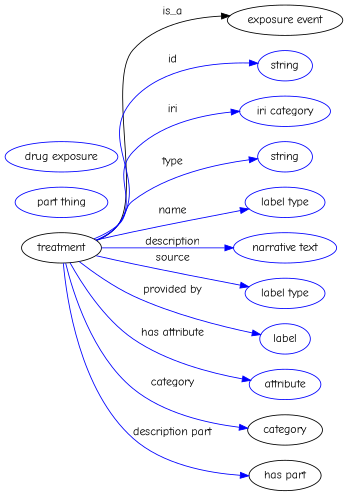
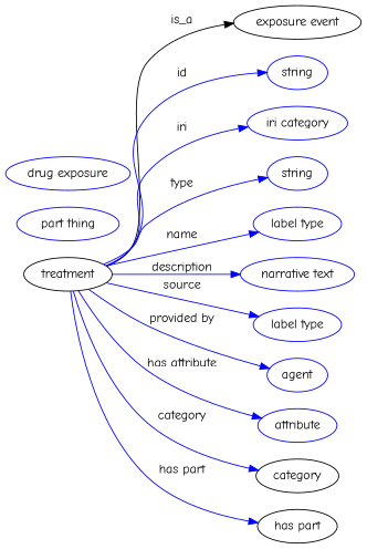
  digraph {
    fontname="Comic Neue"
    rankdir=LR
    node [fontname="Comic Neue" color=blue]
    edge [fontname="Comic Neue" color=blue style=solid]
    n1 [height=0.5 label=treatment width=1.2277 color=""]
    "exposure event" [height=0.5 width=1.7693 color=""]
    n3 [height=0.5 label=string width=0.84854]
    n4 [height=0.5 label="iri category" width=1.011]
    n5 [height=0.5 label=string width=0.84854]
    n6 [height=0.5 label="label type" width=1.2638]
    n7 [height=0.5 label="narrative text" width=1.6068]
    n8 [height=0.5 label="label type" width=1.2638]
-   n9 [height=0.5 label=label width=0.83048]
+   n9 [height=0.5 label=agent width=0.83048]
    n10 [height=0.5 label=attribute width=1.1193]
    category [height=0.5 width=1.1374 color=""]
    "has part" [height=0.5 width=1.0652 color=""]
    n13 [height=0.5 label="part thing" width=1.5346]
    n14 [height=0.5 label="drug exposure" width=1.6971]
    n1 -> "exposure event" [label=is_a color="" style=""]
    n1 -> n3 [label=id]
    n1 -> n4 [label=iri]
    n1 -> n5 [label=type]
    n1 -> n6 [label=name]
    n1 -> n7 [label=description]
    n1 -> n8 [label=source]
    n1 -> n9 [label="provided by"]
    n1 -> n10 [label="has attribute"]
    n1 -> category [label=category]
-   n1 -> "has part" [label="description part"]
+   n1 -> "has part" [label="has part"]
  }
